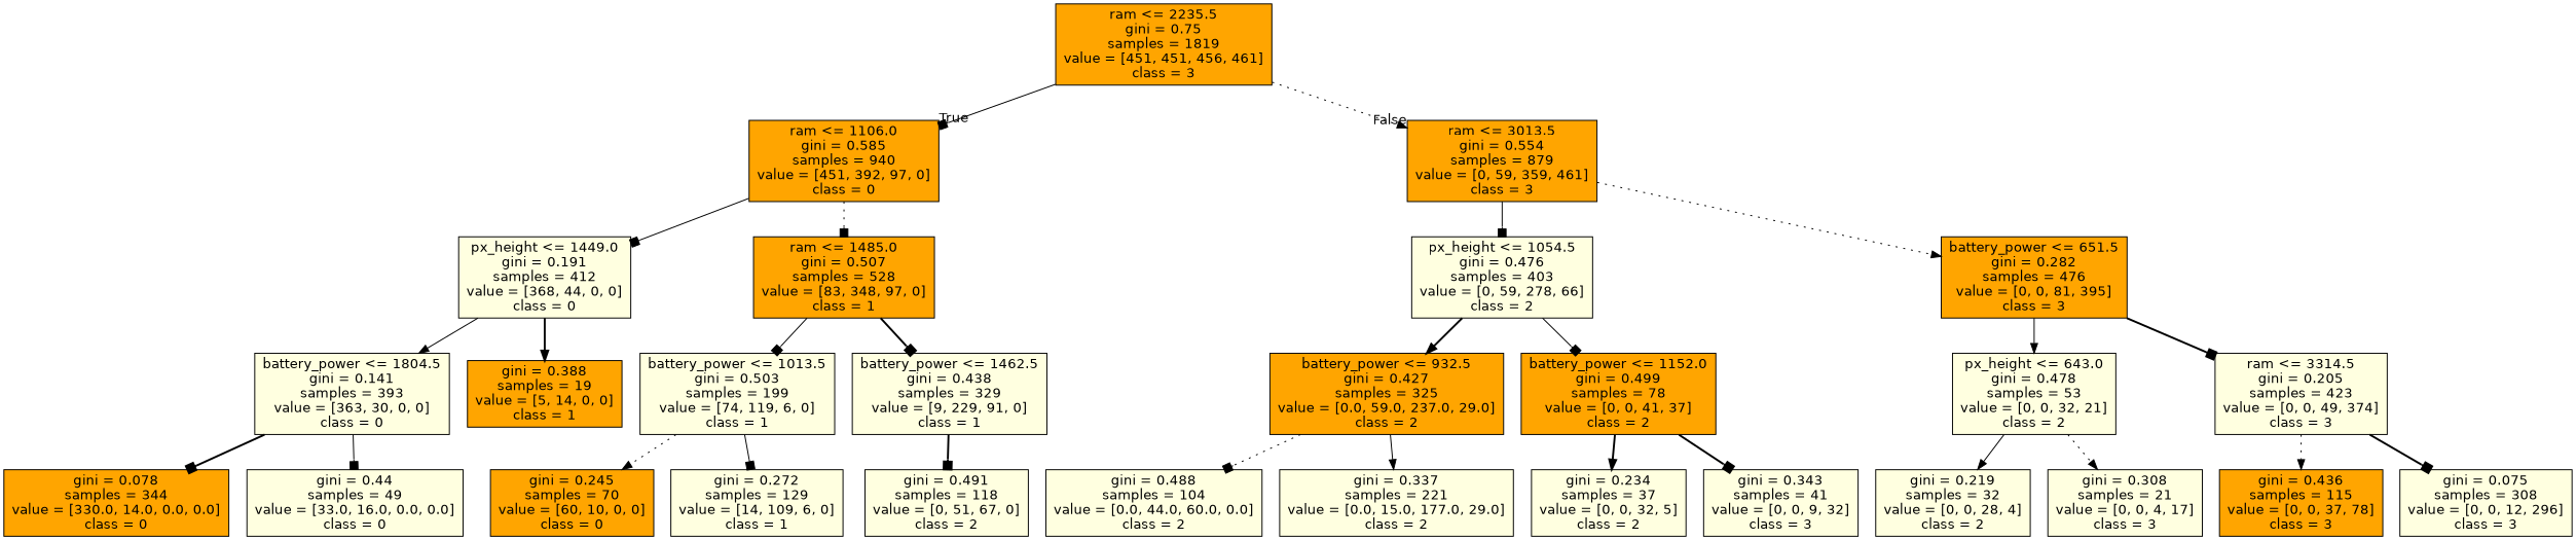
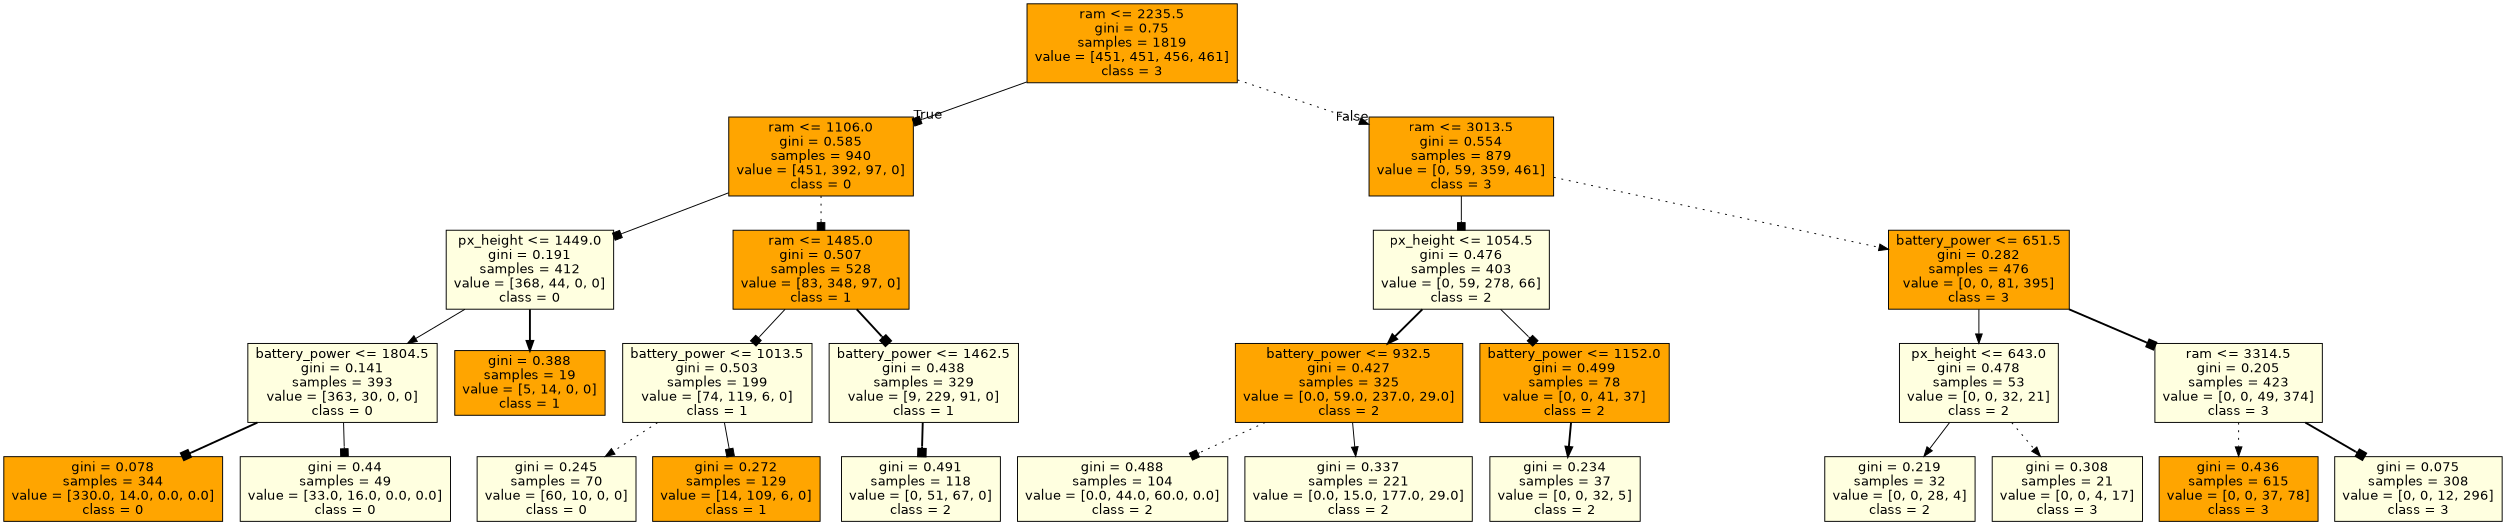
  digraph {
    node [color=black fillcolor=lightyellow fontname=helvetica shape=box style=filled]
    edge [arrowhead=box fontname=helvetica style=solid]
    n1 [fillcolor=orange label="ram <= 2235.5\ngini = 0.75\nsamples = 1819\nvalue = [451, 451, 456, 461]\nclass = 3"]
    n2 [fillcolor=orange label="ram <= 1106.0\ngini = 0.585\nsamples = 940\nvalue = [451, 392, 97, 0]\nclass = 0"]
    n3 [fillcolor=orange label="ram <= 3013.5\ngini = 0.554\nsamples = 879\nvalue = [0, 59, 359, 461]\nclass = 3"]
    n4 [label="px_height <= 1449.0\ngini = 0.191\nsamples = 412\nvalue = [368, 44, 0, 0]\nclass = 0"]
    n5 [fillcolor=orange label="ram <= 1485.0\ngini = 0.507\nsamples = 528\nvalue = [83, 348, 97, 0]\nclass = 1"]
    n6 [label="px_height <= 1054.5\ngini = 0.476\nsamples = 403\nvalue = [0, 59, 278, 66]\nclass = 2"]
    n7 [fillcolor=orange label="battery_power <= 651.5\ngini = 0.282\nsamples = 476\nvalue = [0, 0, 81, 395]\nclass = 3"]
    n8 [label="battery_power <= 1804.5\ngini = 0.141\nsamples = 393\nvalue = [363, 30, 0, 0]\nclass = 0"]
    n9 [fillcolor=orange label="gini = 0.388\nsamples = 19\nvalue = [5, 14, 0, 0]\nclass = 1"]
    n10 [label="battery_power <= 1013.5\ngini = 0.503\nsamples = 199\nvalue = [74, 119, 6, 0]\nclass = 1"]
    n11 [label="battery_power <= 1462.5\ngini = 0.438\nsamples = 329\nvalue = [9, 229, 91, 0]\nclass = 1"]
    n12 [fillcolor=orange label="gini = 0.078\nsamples = 344\nvalue = [330.0, 14.0, 0.0, 0.0]\nclass = 0"]
    n13 [label="gini = 0.44\nsamples = 49\nvalue = [33.0, 16.0, 0.0, 0.0]\nclass = 0"]
-   n14 [fillcolor=orange label="gini = 0.245\nsamples = 70\nvalue = [60, 10, 0, 0]\nclass = 0"]
-   n15 [label="gini = 0.272\nsamples = 129\nvalue = [14, 109, 6, 0]\nclass = 1"]
+   n14 [label="gini = 0.245\nsamples = 70\nvalue = [60, 10, 0, 0]\nclass = 0"]
+   n15 [fillcolor=orange label="gini = 0.272\nsamples = 129\nvalue = [14, 109, 6, 0]\nclass = 1"]
    n16 [label="gini = 0.491\nsamples = 118\nvalue = [0, 51, 67, 0]\nclass = 2"]
    n17 [fillcolor=orange label="battery_power <= 932.5\ngini = 0.427\nsamples = 325\nvalue = [0.0, 59.0, 237.0, 29.0]\nclass = 2"]
    n18 [fillcolor=orange label="battery_power <= 1152.0\ngini = 0.499\nsamples = 78\nvalue = [0, 0, 41, 37]\nclass = 2"]
    n19 [label="px_height <= 643.0\ngini = 0.478\nsamples = 53\nvalue = [0, 0, 32, 21]\nclass = 2"]
    n20 [label="ram <= 3314.5\ngini = 0.205\nsamples = 423\nvalue = [0, 0, 49, 374]\nclass = 3"]
    n21 [label="gini = 0.488\nsamples = 104\nvalue = [0.0, 44.0, 60.0, 0.0]\nclass = 2"]
    n22 [label="gini = 0.337\nsamples = 221\nvalue = [0.0, 15.0, 177.0, 29.0]\nclass = 2"]
    n23 [label="gini = 0.234\nsamples = 37\nvalue = [0, 0, 32, 5]\nclass = 2"]
-   n24 [label="gini = 0.343\nsamples = 41\nvalue = [0, 0, 9, 32]\nclass = 3"]
    n25 [label="gini = 0.219\nsamples = 32\nvalue = [0, 0, 28, 4]\nclass = 2"]
    n26 [label="gini = 0.308\nsamples = 21\nvalue = [0, 0, 4, 17]\nclass = 3"]
-   n27 [fillcolor=orange label="gini = 0.436\nsamples = 115\nvalue = [0, 0, 37, 78]\nclass = 3"]
+   n27 [fillcolor=orange label="gini = 0.436\nsamples = 615\nvalue = [0, 0, 37, 78]\nclass = 3"]
    n28 [label="gini = 0.075\nsamples = 308\nvalue = [0, 0, 12, 296]\nclass = 3"]
    n1 -> n2 [headlabel=True labelangle=45 labeldistance=2.5]
    n1 -> n3 [arrowhead=normal headlabel=False labelangle=-45 labeldistance=2.5 style=dotted]
    n2 -> n4
    n2 -> n5 [style=dotted]
    n3 -> n6
    n3 -> n7 [arrowhead=normal style=dotted]
    n4 -> n8 [arrowhead=normal]
    n4 -> n9 [arrowhead=normal style=bold]
    n5 -> n10
    n5 -> n11 [style=bold]
    n6 -> n17 [arrowhead=normal style=bold]
    n6 -> n18
    n7 -> n19 [arrowhead=normal]
    n7 -> n20 [style=bold]
    n8 -> n12 [style=bold]
    n8 -> n13
    n10 -> n14 [arrowhead=normal style=dotted]
    n10 -> n15
    n11 -> n16 [style=bold]
    n17 -> n21 [style=dotted]
    n17 -> n22 [arrowhead=normal]
    n18 -> n23 [arrowhead=normal style=bold]
-   n18 -> n24 [style=bold]
    n19 -> n25 [arrowhead=normal]
    n19 -> n26 [arrowhead=normal style=dotted]
    n20 -> n27 [arrowhead=normal style=dotted]
    n20 -> n28 [style=bold]
  }
